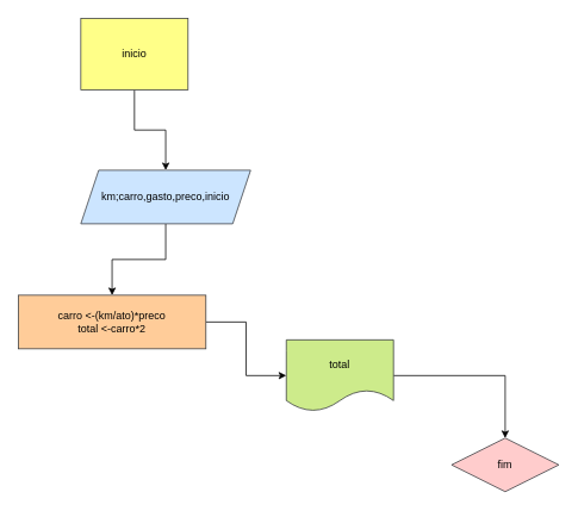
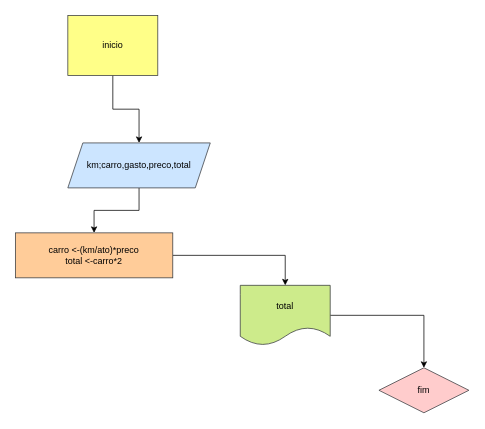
  <mxCell id="0" />
  <mxCell id="1" parent="0" />
  <mxCell id="2" value="" style="edgeStyle=orthogonalEdgeStyle;rounded=0;orthogonalLoop=1;jettySize=auto;html=1;" edge="1" parent="1" source="3" target="5"><mxGeometry relative="1" as="geometry" /></mxCell>
  <mxCell id="3" value="inicio" style="whiteSpace=wrap;html=1;fillColor=#ffff88;strokeColor=#36393d;rounded=0;" vertex="1" parent="1"><mxGeometry x="90" y="20" width="120" height="80" as="geometry" /></mxCell>
  <mxCell id="4" value="" style="edgeStyle=orthogonalEdgeStyle;rounded=0;orthogonalLoop=1;jettySize=auto;html=1;" edge="1" parent="1" source="5" target="7"><mxGeometry relative="1" as="geometry" /></mxCell>
- <mxCell id="5" value="km;carro,gasto,preco,inicio" style="shape=parallelogram;perimeter=parallelogramPerimeter;whiteSpace=wrap;html=1;fixedSize=1;fillColor=#cce5ff;strokeColor=#36393d;" vertex="1" parent="1"><mxGeometry x="90" y="190" width="190" height="60" as="geometry" /></mxCell>
+ <mxCell id="5" value="km;carro,gasto,preco,total" style="shape=parallelogram;perimeter=parallelogramPerimeter;whiteSpace=wrap;html=1;fixedSize=1;fillColor=#cce5ff;strokeColor=#36393d;" vertex="1" parent="1"><mxGeometry x="90" y="190" width="190" height="60" as="geometry" /></mxCell>
  <mxCell id="6" value="" style="edgeStyle=orthogonalEdgeStyle;rounded=0;orthogonalLoop=1;jettySize=auto;html=1;" edge="1" parent="1" source="7" target="9"><mxGeometry relative="1" as="geometry" /></mxCell>
- <mxCell id="7" value="carro &amp;lt;-(km/ato)*preco&lt;br&gt;total &amp;lt;-carro*2" style="whiteSpace=wrap;html=1;fillColor=#ffcc99;strokeColor=#36393d;" vertex="1" parent="1"><mxGeometry x="20" y="330" width="210" height="60" as="geometry" /></mxCell>
+ <mxCell id="7" value="carro &amp;lt;-(km/ato)*preco&lt;br&gt;total &amp;lt;-carro*2" style="whiteSpace=wrap;html=1;fillColor=#ffcc99;strokeColor=#36393d;" vertex="1" parent="1"><mxGeometry x="20" y="310" width="210" height="60" as="geometry" /></mxCell>
  <mxCell id="8" value="" style="edgeStyle=orthogonalEdgeStyle;rounded=0;orthogonalLoop=1;jettySize=auto;html=1;" edge="1" parent="1" source="9" target="10"><mxGeometry relative="1" as="geometry" /></mxCell>
  <mxCell id="9" value="total" style="shape=document;whiteSpace=wrap;html=1;boundedLbl=1;fillColor=#cdeb8b;strokeColor=#36393d;" vertex="1" parent="1"><mxGeometry x="320" y="380" width="120" height="80" as="geometry" /></mxCell>
  <mxCell id="10" value="fim" style="rhombus;whiteSpace=wrap;html=1;fillColor=#ffcccc;strokeColor=#36393d;" vertex="1" parent="1"><mxGeometry x="505" y="490" width="120" height="60" as="geometry" /></mxCell>
